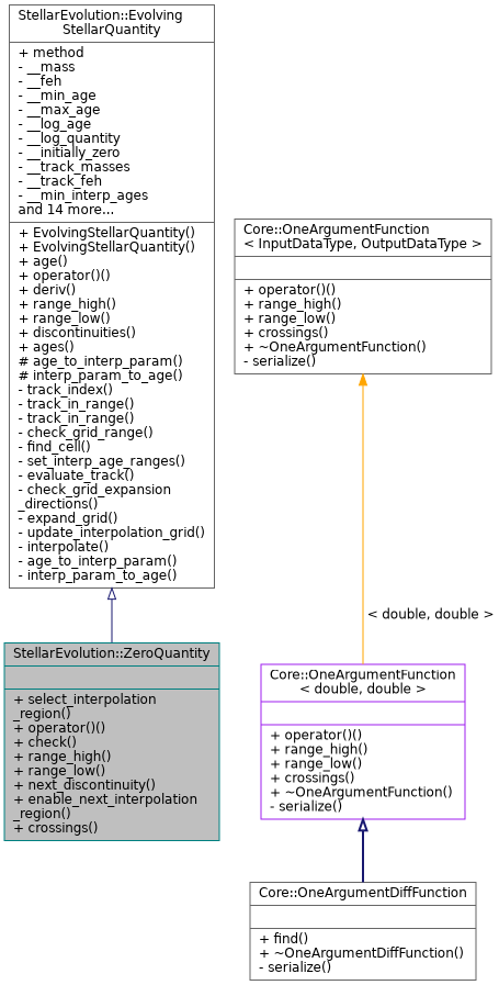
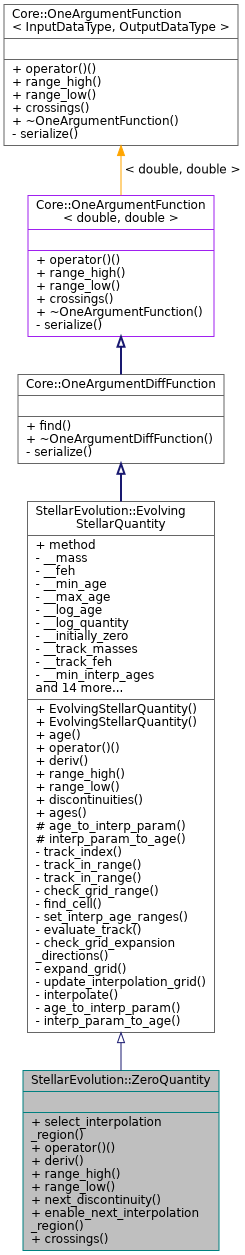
  digraph {
    node [color=gray40 fillcolor=white fontname=Helvetica fontsize=12 shape=record style=filled]
    edge [arrowtail=onormal color=midnightblue dir=back fontname=Helvetica fontsize=12 labelfontname=Helvetica labelfontsize=12 style=solid]
-   n1 [color=teal fillcolor=grey75 fontcolor=black height=0.2 label="{StellarEvolution::ZeroQuantity\n||+ select_interpolation\l_region()\l+ operator()()\l+ check()\l+ range_high()\l+ range_low()\l+ next_discontinuity()\l+ enable_next_interpolation\l_region()\l+ crossings()\l}" width=0.4]
+   n1 [color=teal fillcolor=grey75 fontcolor=black height=0.2 label="{StellarEvolution::ZeroQuantity\n||+ select_interpolation\l_region()\l+ operator()()\l+ deriv()\l+ range_high()\l+ range_low()\l+ next_discontinuity()\l+ enable_next_interpolation\l_region()\l+ crossings()\l}" width=0.4]
    n2 [height=0.2 label="{StellarEvolution::Evolving\lStellarQuantity\n|+ method\l- __mass\l- __feh\l- __min_age\l- __max_age\l- __log_age\l- __log_quantity\l- __initially_zero\l- __track_masses\l- __track_feh\l- __min_interp_ages\land 14 more...\l|+ EvolvingStellarQuantity()\l+ EvolvingStellarQuantity()\l+ age()\l+ operator()()\l+ deriv()\l+ range_high()\l+ range_low()\l+ discontinuities()\l+ ages()\l# age_to_interp_param()\l# interp_param_to_age()\l- track_index()\l- track_in_range()\l- track_in_range()\l- check_grid_range()\l- find_cell()\l- set_interp_age_ranges()\l- evaluate_track()\l- check_grid_expansion\l_directions()\l- expand_grid()\l- update_interpolation_grid()\l- interpolate()\l- age_to_interp_param()\l- interp_param_to_age()\l}" width=0.4]
    n3 [height=0.2 label="{Core::OneArgumentDiffFunction\n||+ find()\l+ ~OneArgumentDiffFunction()\l- serialize()\l}" width=0.4]
    n4 [color=purple height=0.2 label="{Core::OneArgumentFunction\l\< double, double \>\n||+ operator()()\l+ range_high()\l+ range_low()\l+ crossings()\l+ ~OneArgumentFunction()\l- serialize()\l}" width=0.4]
    n5 [height=0.2 label="{Core::OneArgumentFunction\l\< InputDataType, OutputDataType \>\n||+ operator()()\l+ range_high()\l+ range_low()\l+ crossings()\l+ ~OneArgumentFunction()\l- serialize()\l}" width=0.4]
    n2 -> n1
+   n3 -> n2 [style=bold]
    n4 -> n3 [style=bold]
    n5 -> n4 [color=orange label=" \< double, double \>" arrowtail=""]
  }
